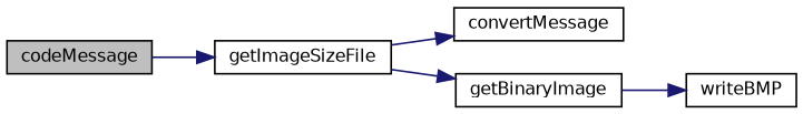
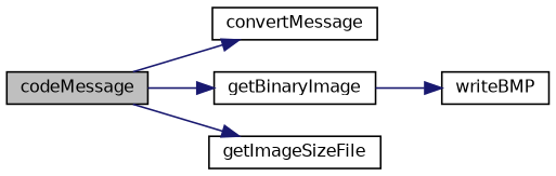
  digraph {
    rankdir=LR
    node [color=black fillcolor=white fontname=Helvetica fontsize=10 shape=record style=filled]
    edge [color=midnightblue fontname=Helvetica fontsize=10 labelfontname=Helvetica labelfontsize=10 style=solid]
    n1 [fillcolor=grey75 fontcolor=black height=0.2 label=codeMessage width=0.4]
    n2 [height=0.2 label=convertMessage width=0.4]
    n3 [height=0.2 label=getBinaryImage width=0.4]
    n4 [height=0.2 label=getImageSizeFile width=0.4]
    n5 [height=0.2 label=writeBMP width=0.4]
-   n4 -> n2
-   n4 -> n3
+   n1 -> n2
+   n1 -> n3
    n1 -> n4
    n3 -> n5
  }
